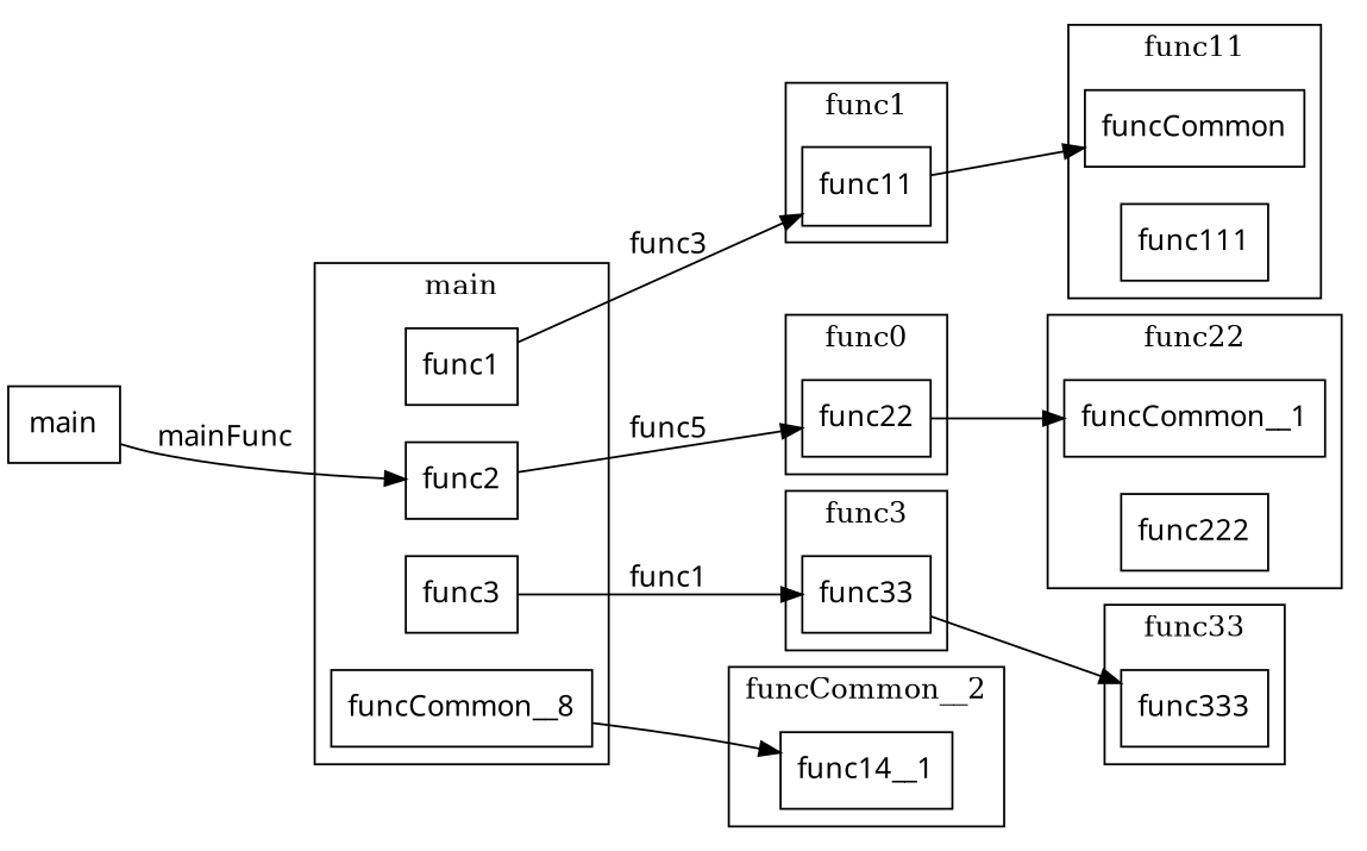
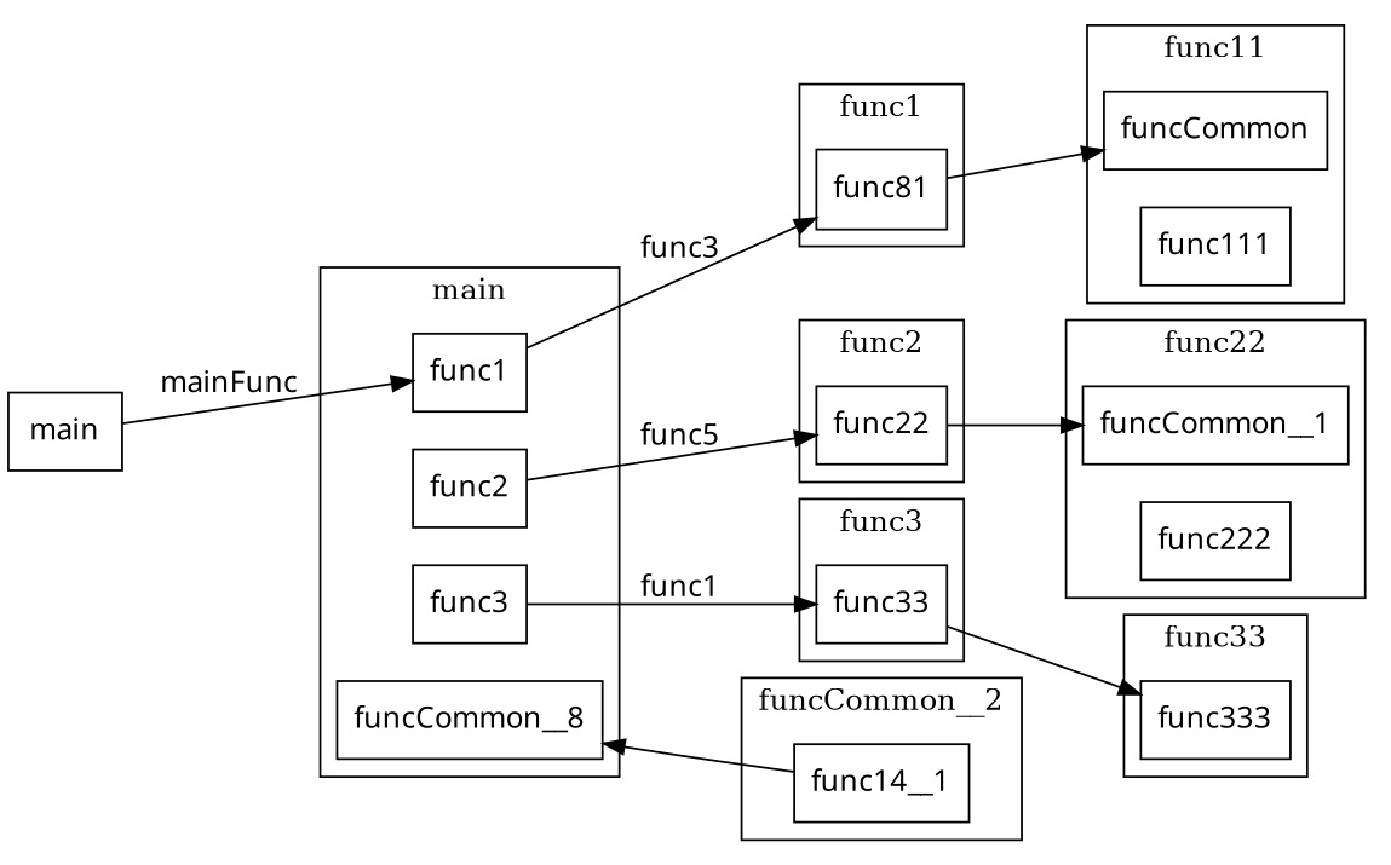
  digraph {
    rankdir=LR
    node [fontname="Microsoft YaHei" shape=record]
    edge [fontname="Microsoft YaHei"]
    func1
    func2
    func3
    n4 [label=funcCommon__8]
-   func11
+   func11 [label=func81]
    func22
    func33
    n8 [label=func14__1]
    funcCommon
    func111
    funcCommon__1
    func222
    func333
    main
    subgraph cluster_1 {
      label=main
      func1
      func2
      func3
      n4
    }
    subgraph cluster_2 {
      label=func1
      func11
    }
    subgraph cluster_3 {
-     label=func0
+     label=func2
      func22
    }
    subgraph cluster_4 {
      label=func3
      func33
    }
    subgraph cluster_5 {
      label=funcCommon__2
      n8
    }
    subgraph cluster_6 {
      label=func11
      funcCommon
      func111
    }
    subgraph cluster_7 {
      label=func22
      funcCommon__1
      func222
    }
    subgraph cluster_8 {
      label=func33
      func333
    }
    func1 -> func11 [label=func3]
    func2 -> func22 [label=func5]
    func3 -> func33 [label=func1]
-   n4 -> n8
+   n8 -> n4
    func11 -> funcCommon
    func22 -> funcCommon__1
    func33 -> func333
-   main -> func2 [label=mainFunc]
+   main -> func1 [label=mainFunc]
  }
